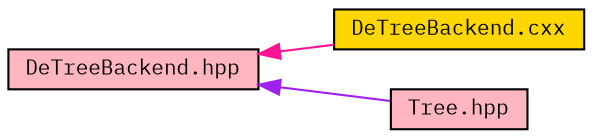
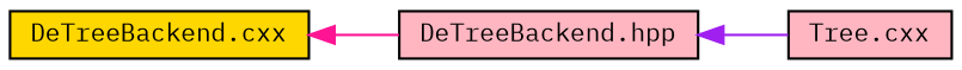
  digraph {
    fontname="IBM Plex Mono"
    rankdir=LR
    node [color=black fillcolor=lightpink fontname="IBM Plex Mono" fontsize=10 shape=record style=filled]
    edge [dir=back fontname="IBM Plex Mono" fontsize=10 labelfontname=Helvetica labelfontsize=10 style=solid]
    n1 [fontcolor=black height=0.2 label="DeTreeBackend.hpp" width=0.4]
    n2 [fillcolor=gold height=0.2 label="DeTreeBackend.cxx" width=0.4]
-   n3 [height=0.2 label="Tree.hpp" width=0.4]
-   n1 -> n2 [color=deeppink]
+   n3 [height=0.2 label="Tree.cxx" width=0.4]
+   n2 -> n1 [color=deeppink]
    n1 -> n3 [color=purple]
  }
